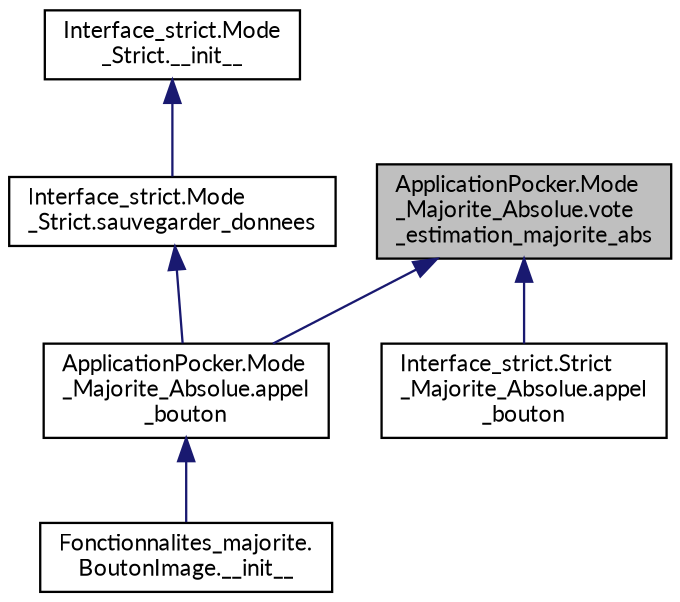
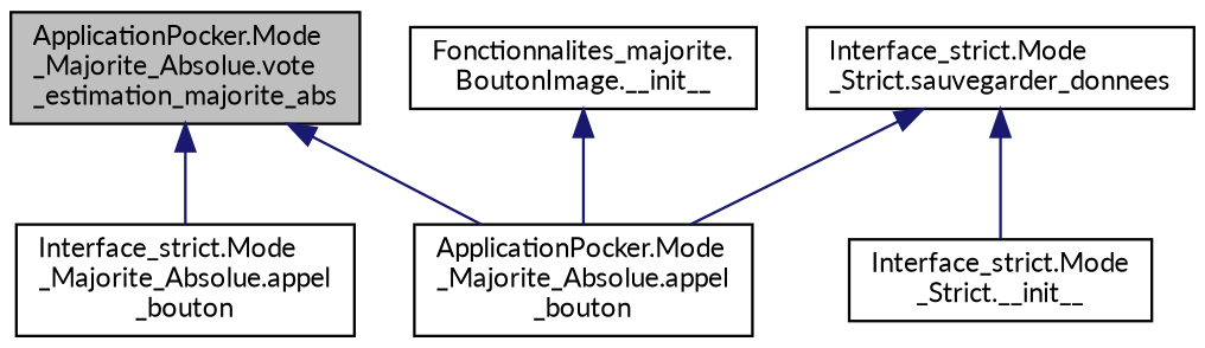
  digraph {
    fontname=Lato
    rankdir=TB
    node [color=black fillcolor=white fontname=Lato fontsize=10 shape=record style=filled]
    edge [color=midnightblue dir=back fontname=Lato fontsize=10 labelfontname=Helvetica labelfontsize=10 style=solid]
    n1 [fillcolor=grey75 fontcolor=black height=0.2 label="ApplicationPocker.Mode\l_Majorite_Absolue.vote\l_estimation_majorite_abs" width=0.4]
    n2 [height=0.2 label="ApplicationPocker.Mode\l_Majorite_Absolue.appel\l_bouton" width=0.4]
-   n3 [height=0.2 label="Interface_strict.Strict\l_Majorite_Absolue.appel\l_bouton" width=0.4]
+   n3 [height=0.2 label="Interface_strict.Mode\l_Majorite_Absolue.appel\l_bouton" width=0.4]
    n4 [height=0.2 label="Fonctionnalites_majorite.\lBoutonImage.__init__" width=0.4]
    n5 [height=0.2 label="Interface_strict.Mode\l_Strict.sauvegarder_donnees" width=0.4]
    n6 [height=0.2 label="Interface_strict.Mode\l_Strict.__init__" width=0.4]
    n1 -> n2
    n1 -> n3
-   n2 -> n4
+   n4 -> n2
    n5 -> n2
-   n6 -> n5
+   n5 -> n6
  }
